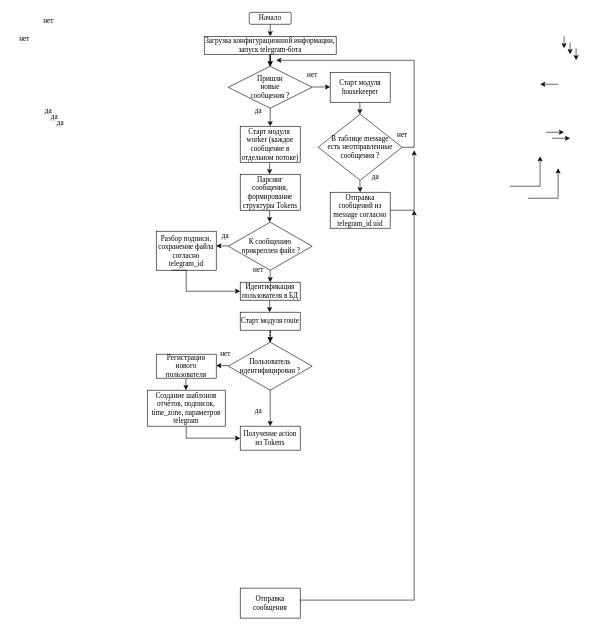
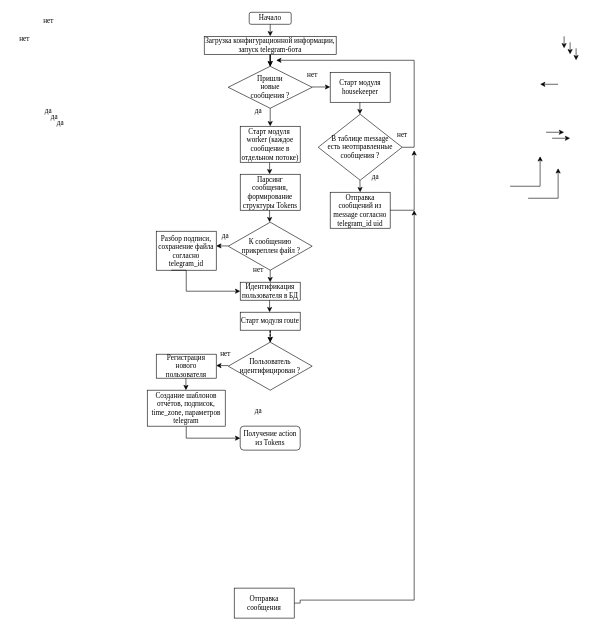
  <mxCell id="0" />
  <mxCell id="1" parent="0" />
  <mxCell id="2" value="&lt;font style=&quot;font-size: 12px;&quot; face=&quot;Times New Roman&quot;&gt;Начало&lt;/font&gt;" style="rounded=1;whiteSpace=wrap;html=1;" vertex="1" parent="1"><mxGeometry x="415" y="20" width="70" height="20" as="geometry" /></mxCell>
  <mxCell id="3" value="" style="edgeStyle=orthogonalEdgeStyle;rounded=0;orthogonalLoop=1;jettySize=auto;html=1;" edge="1" parent="1" source="4" target="5"><mxGeometry relative="1" as="geometry" /></mxCell>
  <mxCell id="4" value="&lt;font style=&quot;font-size: 12px;&quot; face=&quot;Times New Roman&quot;&gt;Загрузка конфигурационной информации, запуск telegram-бота&lt;/font&gt;" style="rounded=0;whiteSpace=wrap;html=1;" vertex="1" parent="1"><mxGeometry x="340" y="60" width="220" height="30" as="geometry" /></mxCell>
  <mxCell id="5" value="&lt;font style=&quot;font-size: 12px;&quot; face=&quot;Times New Roman&quot;&gt;Пришли&lt;br&gt;новые &lt;br&gt;сообщения ?&lt;/font&gt;" style="rhombus;whiteSpace=wrap;html=1;" vertex="1" parent="1"><mxGeometry x="380" y="110" width="140" height="70" as="geometry" /></mxCell>
  <mxCell id="6" value="" style="endArrow=classic;html=1;rounded=0;" edge="1" parent="1"><mxGeometry width="50" height="50" relative="1" as="geometry"><mxPoint x="450" y="40" as="sourcePoint" /><mxPoint x="450" y="60" as="targetPoint" /></mxGeometry></mxCell>
  <mxCell id="7" value="" style="endArrow=classic;html=1;rounded=0;" edge="1" parent="1"><mxGeometry width="50" height="50" relative="1" as="geometry"><mxPoint x="450" y="90" as="sourcePoint" /><mxPoint x="450" y="110" as="targetPoint" /></mxGeometry></mxCell>
  <mxCell id="8" value="&lt;font style=&quot;font-size: 12px;&quot; face=&quot;Times New Roman&quot;&gt;Старт модуля housekeeper&lt;/font&gt;" style="rounded=0;whiteSpace=wrap;html=1;" vertex="1" parent="1"><mxGeometry x="550" y="120" width="100" height="50" as="geometry" /></mxCell>
  <mxCell id="9" value="" style="endArrow=classic;html=1;rounded=0;" edge="1" parent="1"><mxGeometry width="50" height="50" relative="1" as="geometry"><mxPoint x="599.5" y="170" as="sourcePoint" /><mxPoint x="599.5" y="190" as="targetPoint" /></mxGeometry></mxCell>
  <mxCell id="10" value="" style="endArrow=classic;html=1;rounded=0;entryX=0.5;entryY=0;entryDx=0;entryDy=0;" edge="1" parent="1" target="35"><mxGeometry width="50" height="50" relative="1" as="geometry"><mxPoint x="450" y="180" as="sourcePoint" /><mxPoint x="450" y="200" as="targetPoint" /></mxGeometry></mxCell>
  <mxCell id="11" value="" style="endArrow=classic;html=1;rounded=0;" edge="1" parent="1"><mxGeometry width="50" height="50" relative="1" as="geometry"><mxPoint x="599.5" y="300" as="sourcePoint" /><mxPoint x="600" y="320" as="targetPoint" /></mxGeometry></mxCell>
  <mxCell id="12" value="" style="endArrow=classic;html=1;rounded=0;" edge="1" parent="1"><mxGeometry width="50" height="50" relative="1" as="geometry"><mxPoint x="930" y="140" as="sourcePoint" /><mxPoint x="900" y="140" as="targetPoint" /></mxGeometry></mxCell>
  <mxCell id="13" value="" style="endArrow=classic;html=1;rounded=0;" edge="1" parent="1"><mxGeometry width="50" height="50" relative="1" as="geometry"><mxPoint x="380" y="609" as="sourcePoint" /><mxPoint x="360" y="609" as="targetPoint" /></mxGeometry></mxCell>
  <mxCell id="14" value="" style="endArrow=classic;html=1;rounded=0;" edge="1" parent="1"><mxGeometry width="50" height="50" relative="1" as="geometry"><mxPoint x="380" y="409.5" as="sourcePoint" /><mxPoint x="360" y="409.5" as="targetPoint" /></mxGeometry></mxCell>
  <mxCell id="15" value="" style="endArrow=classic;html=1;rounded=0;" edge="1" parent="1"><mxGeometry width="50" height="50" relative="1" as="geometry"><mxPoint x="520" y="144.5" as="sourcePoint" /><mxPoint x="550" y="144.5" as="targetPoint" /></mxGeometry></mxCell>
  <mxCell id="16" value="" style="endArrow=classic;html=1;rounded=0;" edge="1" parent="1"><mxGeometry width="50" height="50" relative="1" as="geometry"><mxPoint x="910" y="220" as="sourcePoint" /><mxPoint x="940" y="220" as="targetPoint" /></mxGeometry></mxCell>
  <mxCell id="17" value="" style="endArrow=classic;html=1;rounded=0;" edge="1" parent="1"><mxGeometry width="50" height="50" relative="1" as="geometry"><mxPoint x="920" y="230" as="sourcePoint" /><mxPoint x="950" y="230" as="targetPoint" /></mxGeometry></mxCell>
  <mxCell id="18" value="&lt;font style=&quot;font-size: 12px;&quot; face=&quot;Times New Roman&quot;&gt;&lt;span style=&quot;&quot;&gt;В таблице message&lt;br&gt;&lt;/span&gt;есть неотправленные сообщения ?&lt;/font&gt;" style="rhombus;whiteSpace=wrap;html=1;" vertex="1" parent="1"><mxGeometry x="530" y="190" width="140" height="110" as="geometry" /></mxCell>
  <mxCell id="19" value="&lt;font face=&quot;Times New Roman&quot;&gt;нет&lt;/font&gt;" style="text;html=1;align=center;verticalAlign=middle;resizable=0;points=[];autosize=1;strokeColor=none;fillColor=none;" vertex="1" parent="1"><mxGeometry x="60" y="20" width="40" height="30" as="geometry" /></mxCell>
  <mxCell id="20" value="&lt;font face=&quot;Times New Roman&quot;&gt;нет&lt;/font&gt;" style="text;html=1;align=center;verticalAlign=middle;resizable=0;points=[];autosize=1;strokeColor=none;fillColor=none;" vertex="1" parent="1"><mxGeometry x="20" y="50" width="40" height="30" as="geometry" /></mxCell>
  <mxCell id="21" value="&lt;font face=&quot;Times New Roman&quot;&gt;нет&lt;/font&gt;" style="text;html=1;align=center;verticalAlign=middle;resizable=0;points=[];autosize=1;strokeColor=none;fillColor=none;" vertex="1" parent="1"><mxGeometry x="650" y="210" width="40" height="30" as="geometry" /></mxCell>
  <mxCell id="22" value="&lt;font face=&quot;Times New Roman&quot;&gt;нет&lt;/font&gt;" style="text;html=1;align=center;verticalAlign=middle;resizable=0;points=[];autosize=1;strokeColor=none;fillColor=none;" vertex="1" parent="1"><mxGeometry x="500" y="110" width="40" height="30" as="geometry" /></mxCell>
  <mxCell id="23" value="&lt;font face=&quot;Times New Roman&quot;&gt;да&lt;/font&gt;" style="text;html=1;align=center;verticalAlign=middle;resizable=0;points=[];autosize=1;strokeColor=none;fillColor=none;" vertex="1" parent="1"><mxGeometry x="65" y="170" width="30" height="30" as="geometry" /></mxCell>
  <mxCell id="24" value="&lt;font face=&quot;Times New Roman&quot;&gt;да&lt;/font&gt;" style="text;html=1;align=center;verticalAlign=middle;resizable=0;points=[];autosize=1;strokeColor=none;fillColor=none;" vertex="1" parent="1"><mxGeometry x="610" y="280" width="30" height="30" as="geometry" /></mxCell>
  <mxCell id="25" value="&lt;font face=&quot;Times New Roman&quot;&gt;да&lt;/font&gt;" style="text;html=1;align=center;verticalAlign=middle;resizable=0;points=[];autosize=1;strokeColor=none;fillColor=none;" vertex="1" parent="1"><mxGeometry x="360" y="377.5" width="30" height="30" as="geometry" /></mxCell>
  <mxCell id="26" value="&lt;font face=&quot;Times New Roman&quot;&gt;да&lt;/font&gt;" style="text;html=1;align=center;verticalAlign=middle;resizable=0;points=[];autosize=1;strokeColor=none;fillColor=none;" vertex="1" parent="1"><mxGeometry x="415" y="170" width="30" height="30" as="geometry" /></mxCell>
  <mxCell id="27" value="" style="edgeStyle=elbowEdgeStyle;elbow=horizontal;endArrow=classic;html=1;curved=0;rounded=0;endSize=6;startSize=6;exitX=1;exitY=0.5;exitDx=0;exitDy=0;" edge="1" parent="1" source="18"><mxGeometry width="50" height="50" relative="1" as="geometry"><mxPoint x="670" y="160" as="sourcePoint" /><mxPoint x="460" y="100" as="targetPoint" /><Array as="points"><mxPoint x="690" y="180" /></Array></mxGeometry></mxCell>
  <mxCell id="28" value="" style="endArrow=classic;html=1;rounded=0;" edge="1" parent="1"><mxGeometry width="50" height="50" relative="1" as="geometry"><mxPoint x="449" y="270" as="sourcePoint" /><mxPoint x="449" y="290" as="targetPoint" /></mxGeometry></mxCell>
  <mxCell id="29" value="" style="endArrow=classic;html=1;rounded=0;" edge="1" parent="1"><mxGeometry width="50" height="50" relative="1" as="geometry"><mxPoint x="449" y="350" as="sourcePoint" /><mxPoint x="449" y="370" as="targetPoint" /></mxGeometry></mxCell>
  <mxCell id="30" value="&lt;font face=&quot;Times New Roman&quot;&gt;Отправка сообщений из message согласно telegram_id uid&lt;/font&gt;" style="rounded=0;whiteSpace=wrap;html=1;" vertex="1" parent="1"><mxGeometry x="550" y="320" width="100" height="60" as="geometry" /></mxCell>
  <mxCell id="31" value="" style="edgeStyle=segmentEdgeStyle;endArrow=classic;html=1;curved=0;rounded=0;endSize=6;startSize=6;" edge="1" parent="1"><mxGeometry width="50" height="50" relative="1" as="geometry"><mxPoint x="650" y="350" as="sourcePoint" /><mxPoint x="690" y="250" as="targetPoint" /><Array as="points"><mxPoint x="690" y="350" /><mxPoint x="690" y="300" /></Array></mxGeometry></mxCell>
  <mxCell id="32" value="" style="edgeStyle=segmentEdgeStyle;endArrow=classic;html=1;curved=0;rounded=0;endSize=6;startSize=6;" edge="1" parent="1"><mxGeometry width="50" height="50" relative="1" as="geometry"><mxPoint x="850" y="310" as="sourcePoint" /><mxPoint x="900" y="260" as="targetPoint" /></mxGeometry></mxCell>
  <mxCell id="33" value="" style="edgeStyle=segmentEdgeStyle;endArrow=classic;html=1;curved=0;rounded=0;endSize=6;startSize=6;" edge="1" parent="1"><mxGeometry width="50" height="50" relative="1" as="geometry"><mxPoint x="880" y="330" as="sourcePoint" /><mxPoint x="930" y="280" as="targetPoint" /></mxGeometry></mxCell>
  <mxCell id="34" value="" style="edgeStyle=segmentEdgeStyle;endArrow=classic;html=1;curved=0;rounded=0;endSize=6;startSize=6;exitX=1;exitY=0.5;exitDx=0;exitDy=0;" edge="1" parent="1" source="46"><mxGeometry width="50" height="50" relative="1" as="geometry"><mxPoint x="640" y="680" as="sourcePoint" /><mxPoint x="690" y="350" as="targetPoint" /><Array as="points"><mxPoint x="500" y="1000" /><mxPoint x="690" y="1000" /></Array></mxGeometry></mxCell>
  <mxCell id="35" value="&lt;font style=&quot;font-size: 12px;&quot; face=&quot;Times New Roman&quot;&gt;Старт модуля&amp;nbsp; worker (каждое сообщение в отдельном потоке)&lt;/font&gt;" style="rounded=0;whiteSpace=wrap;html=1;" vertex="1" parent="1"><mxGeometry x="400" y="210" width="100" height="60" as="geometry" /></mxCell>
  <mxCell id="36" value="&lt;font style=&quot;font-size: 12px;&quot; face=&quot;Times New Roman&quot;&gt;Парсинг сообщения, формирование структуры Tokens&lt;/font&gt;" style="rounded=0;whiteSpace=wrap;html=1;" vertex="1" parent="1"><mxGeometry x="400" y="290" width="100" height="60" as="geometry" /></mxCell>
  <mxCell id="37" value="&lt;font face=&quot;Times New Roman&quot;&gt;К сообщению&lt;br&gt;&amp;nbsp;прикреплен файл ?&lt;/font&gt;" style="rhombus;whiteSpace=wrap;html=1;" vertex="1" parent="1"><mxGeometry x="380" y="370" width="140" height="80" as="geometry" /></mxCell>
  <mxCell id="38" value="" style="endArrow=classic;html=1;rounded=0;" edge="1" parent="1"><mxGeometry width="50" height="50" relative="1" as="geometry"><mxPoint x="940" y="60" as="sourcePoint" /><mxPoint x="940" y="80" as="targetPoint" /></mxGeometry></mxCell>
  <mxCell id="39" value="" style="endArrow=classic;html=1;rounded=0;" edge="1" parent="1"><mxGeometry width="50" height="50" relative="1" as="geometry"><mxPoint x="950" y="70" as="sourcePoint" /><mxPoint x="950" y="90" as="targetPoint" /></mxGeometry></mxCell>
  <mxCell id="40" value="" style="endArrow=classic;html=1;rounded=0;" edge="1" parent="1"><mxGeometry width="50" height="50" relative="1" as="geometry"><mxPoint x="450" y="450" as="sourcePoint" /><mxPoint x="450" y="470" as="targetPoint" /></mxGeometry></mxCell>
  <mxCell id="41" value="&lt;font style=&quot;font-size: 12px;&quot; face=&quot;Times New Roman&quot;&gt;Разбор подписи, сохранение файла согласно telegram_id&lt;/font&gt;" style="rounded=0;whiteSpace=wrap;html=1;" vertex="1" parent="1"><mxGeometry x="260" y="385" width="100" height="65" as="geometry" /></mxCell>
  <mxCell id="42" value="&lt;font face=&quot;Times New Roman&quot;&gt;да&lt;/font&gt;" style="text;html=1;align=center;verticalAlign=middle;resizable=0;points=[];autosize=1;strokeColor=none;fillColor=none;" vertex="1" parent="1"><mxGeometry x="75" y="180" width="30" height="30" as="geometry" /></mxCell>
  <mxCell id="43" value="&lt;font face=&quot;Times New Roman&quot;&gt;да&lt;/font&gt;" style="text;html=1;align=center;verticalAlign=middle;resizable=0;points=[];autosize=1;strokeColor=none;fillColor=none;" vertex="1" parent="1"><mxGeometry x="85" y="190" width="30" height="30" as="geometry" /></mxCell>
  <mxCell id="44" value="&lt;font face=&quot;Times New Roman&quot;&gt;да&lt;/font&gt;" style="text;html=1;align=center;verticalAlign=middle;resizable=0;points=[];autosize=1;strokeColor=none;fillColor=none;" vertex="1" parent="1"><mxGeometry x="415" y="670" width="30" height="30" as="geometry" /></mxCell>
  <mxCell id="45" value="&lt;font face=&quot;Times New Roman&quot;&gt;нет&lt;/font&gt;" style="text;html=1;align=center;verticalAlign=middle;resizable=0;points=[];autosize=1;strokeColor=none;fillColor=none;" vertex="1" parent="1"><mxGeometry x="410" y="435" width="40" height="30" as="geometry" /></mxCell>
- <mxCell id="46" value="&lt;font style=&quot;font-size: 12px;&quot; face=&quot;Times New Roman&quot;&gt;Отправка сообщения&lt;/font&gt;" style="rounded=0;whiteSpace=wrap;html=1;" vertex="1" parent="1"><mxGeometry x="400" y="980" width="100" height="50" as="geometry" /></mxCell>
+ <mxCell id="46" value="&lt;font style=&quot;font-size: 12px;&quot; face=&quot;Times New Roman&quot;&gt;Отправка сообщения&lt;/font&gt;" style="rounded=0;whiteSpace=wrap;html=1;" vertex="1" parent="1"><mxGeometry x="390" y="980" width="100" height="50" as="geometry" /></mxCell>
  <mxCell id="47" value="&lt;font style=&quot;font-size: 12px;&quot; face=&quot;Times New Roman&quot;&gt;Идентификация пользователя в БД&lt;/font&gt;" style="rounded=0;whiteSpace=wrap;html=1;" vertex="1" parent="1"><mxGeometry x="400" y="470" width="100" height="30" as="geometry" /></mxCell>
  <mxCell id="48" value="" style="edgeStyle=segmentEdgeStyle;endArrow=classic;html=1;curved=0;rounded=0;endSize=6;startSize=6;exitX=0.25;exitY=1;exitDx=0;exitDy=0;entryX=0;entryY=0.5;entryDx=0;entryDy=0;" edge="1" parent="1" source="41" target="47"><mxGeometry width="50" height="50" relative="1" as="geometry"><mxPoint x="290" y="530" as="sourcePoint" /><mxPoint x="340" y="480" as="targetPoint" /><Array as="points"><mxPoint x="310" y="450" /><mxPoint x="310" y="485" /></Array></mxGeometry></mxCell>
  <mxCell id="49" value="" style="edgeStyle=segmentEdgeStyle;endArrow=classic;html=1;curved=0;rounded=0;endSize=6;startSize=6;entryX=0;entryY=0.5;entryDx=0;entryDy=0;exitX=0.5;exitY=1;exitDx=0;exitDy=0;" edge="1" parent="1" source="60" target="59"><mxGeometry width="50" height="50" relative="1" as="geometry"><mxPoint x="305" y="770" as="sourcePoint" /><mxPoint x="355" y="720" as="targetPoint" /><Array as="points"><mxPoint x="310" y="730" /></Array></mxGeometry></mxCell>
  <mxCell id="50" value="" style="edgeStyle=orthogonalEdgeStyle;rounded=0;orthogonalLoop=1;jettySize=auto;html=1;dashed=1;" edge="1" parent="1" source="51" target="54"><mxGeometry relative="1" as="geometry" /></mxCell>
  <mxCell id="51" value="&lt;font style=&quot;font-size: 12px;&quot; face=&quot;Times New Roman&quot;&gt;Старт модуля route&lt;/font&gt;" style="rounded=0;whiteSpace=wrap;html=1;" vertex="1" parent="1"><mxGeometry x="400" y="520" width="100" height="30" as="geometry" /></mxCell>
  <mxCell id="52" value="" style="endArrow=classic;html=1;rounded=0;" edge="1" parent="1"><mxGeometry width="50" height="50" relative="1" as="geometry"><mxPoint x="960" y="80" as="sourcePoint" /><mxPoint x="960" y="100" as="targetPoint" /></mxGeometry></mxCell>
  <mxCell id="53" value="" style="endArrow=classic;html=1;rounded=0;" edge="1" parent="1"><mxGeometry width="50" height="50" relative="1" as="geometry"><mxPoint x="449" y="500" as="sourcePoint" /><mxPoint x="449" y="520" as="targetPoint" /></mxGeometry></mxCell>
  <mxCell id="54" value="&lt;font face=&quot;Times New Roman&quot;&gt;Пользователь идентифицирован ?&lt;/font&gt;" style="rhombus;whiteSpace=wrap;html=1;" vertex="1" parent="1"><mxGeometry x="380" y="570" width="140" height="80" as="geometry" /></mxCell>
  <mxCell id="55" value="&lt;font face=&quot;Times New Roman&quot;&gt;нет&lt;/font&gt;" style="text;html=1;align=center;verticalAlign=middle;resizable=0;points=[];autosize=1;strokeColor=none;fillColor=none;" vertex="1" parent="1"><mxGeometry x="355" y="575" width="40" height="30" as="geometry" /></mxCell>
  <mxCell id="56" value="&lt;font style=&quot;font-size: 12px;&quot; face=&quot;Times New Roman&quot;&gt;Регистрация нового пользователя&lt;/font&gt;" style="rounded=0;whiteSpace=wrap;html=1;" vertex="1" parent="1"><mxGeometry x="260" y="590" width="100" height="40" as="geometry" /></mxCell>
  <mxCell id="57" value="" style="endArrow=classic;html=1;rounded=0;" edge="1" parent="1"><mxGeometry width="50" height="50" relative="1" as="geometry"><mxPoint x="450" y="550" as="sourcePoint" /><mxPoint x="450" y="570" as="targetPoint" /></mxGeometry></mxCell>
- <mxCell id="58" value="" style="endArrow=classic;html=1;rounded=0;exitX=0.5;exitY=1;exitDx=0;exitDy=0;entryX=0.5;entryY=0;entryDx=0;entryDy=0;" edge="1" parent="1" source="54" target="59"><mxGeometry width="50" height="50" relative="1" as="geometry"><mxPoint x="450" y="670" as="sourcePoint" /><mxPoint x="450" y="700" as="targetPoint" /></mxGeometry></mxCell>
- <mxCell id="59" value="&lt;font style=&quot;font-size: 12px;&quot; face=&quot;Times New Roman&quot;&gt;Получение action из Tokens&lt;/font&gt;" style="rounded=0;whiteSpace=wrap;html=1;" vertex="1" parent="1"><mxGeometry x="400" y="710" width="100" height="40" as="geometry" /></mxCell>
+ <mxCell id="59" value="&lt;font style=&quot;font-size: 12px;&quot; face=&quot;Times New Roman&quot;&gt;Получение action из Tokens&lt;/font&gt;" style="whiteSpace=wrap;html=1;rounded=1;" vertex="1" parent="1"><mxGeometry x="400" y="710" width="100" height="40" as="geometry" /></mxCell>
  <mxCell id="60" value="&lt;font face=&quot;Times New Roman&quot;&gt;Создание шаблонов отчётов, подписок, time_zone, параметров telegram&lt;/font&gt;" style="rounded=0;whiteSpace=wrap;html=1;" vertex="1" parent="1"><mxGeometry x="245" y="650" width="130" height="60" as="geometry" /></mxCell>
  <mxCell id="61" value="" style="endArrow=classic;html=1;rounded=0;" edge="1" parent="1"><mxGeometry width="50" height="50" relative="1" as="geometry"><mxPoint x="309.5" y="630" as="sourcePoint" /><mxPoint x="309.5" y="650" as="targetPoint" /></mxGeometry></mxCell>
